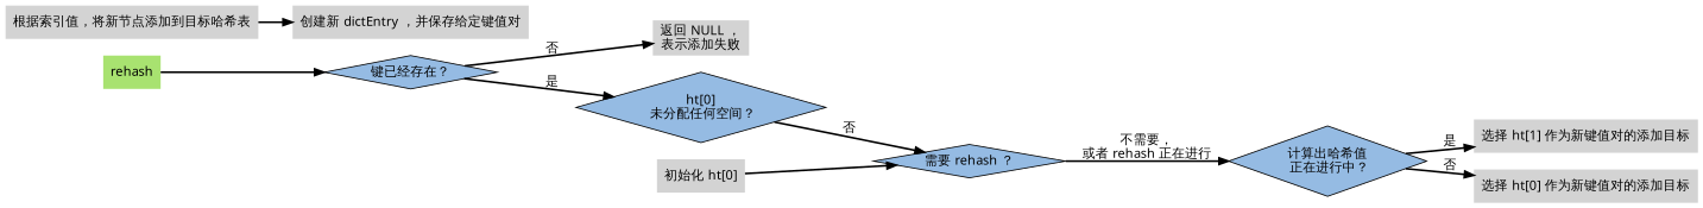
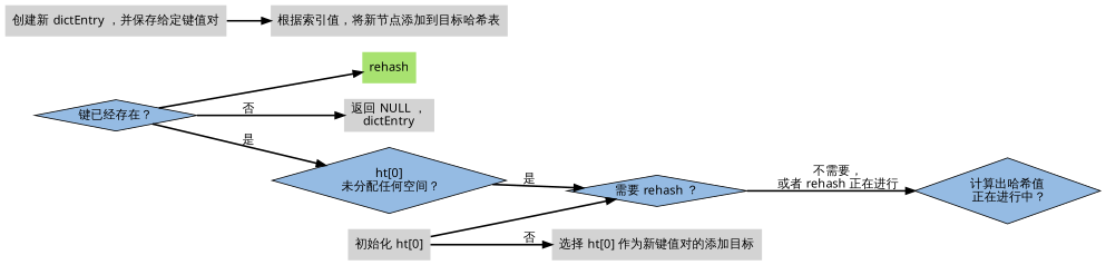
  digraph {
    fontname="Noto Sans"
    rankdir=LR
    node [fontname="Noto Sans" shape=plaintext style=filled]
    edge [fontname="Noto Sans" style=bold]
    n1 [fillcolor="#A8E270" label=rehash]
    n2 [fillcolor="#95BBE3" label="键已经存在？" shape=diamond]
-   n3 [label="返回 NULL ，\n表示添加失败"]
+   n3 [label="返回 NULL ，\ndictEntry"]
    n4 [fillcolor="#95BBE3" label="ht[0]\n 未分配任何空间？" shape=diamond]
    n5 [fillcolor="#95BBE3" label="需要 rehash ？" shape=diamond]
    n6 [label="初始化 ht[0]"]
    n7 [fillcolor="#95BBE3" label="计算出哈希值\n 正在进行中？" shape=diamond]
-   n8 [label="选择 ht[1] 作为新键值对的添加目标"]
    n9 [label="选择 ht[0] 作为新键值对的添加目标"]
    n10 [label="创建新 dictEntry ，并保存给定键值对"]
    n11 [label="根据索引值，将新节点添加到目标哈希表"]
-   n1 -> n2
+   n2 -> n1
    n2 -> n3 [label="否"]
    n2 -> n4 [label="是"]
-   n4 -> n5 [label="否"]
+   n4 -> n5 [label="是"]
    n5 -> n7 [label="不需要，\n或者 rehash 正在进行"]
    n6 -> n5
-   n7 -> n8 [label="是"]
-   n7 -> n9 [label="否"]
-   n11 -> n10
+   n6 -> n9 [label="否"]
+   n10 -> n11
  }
